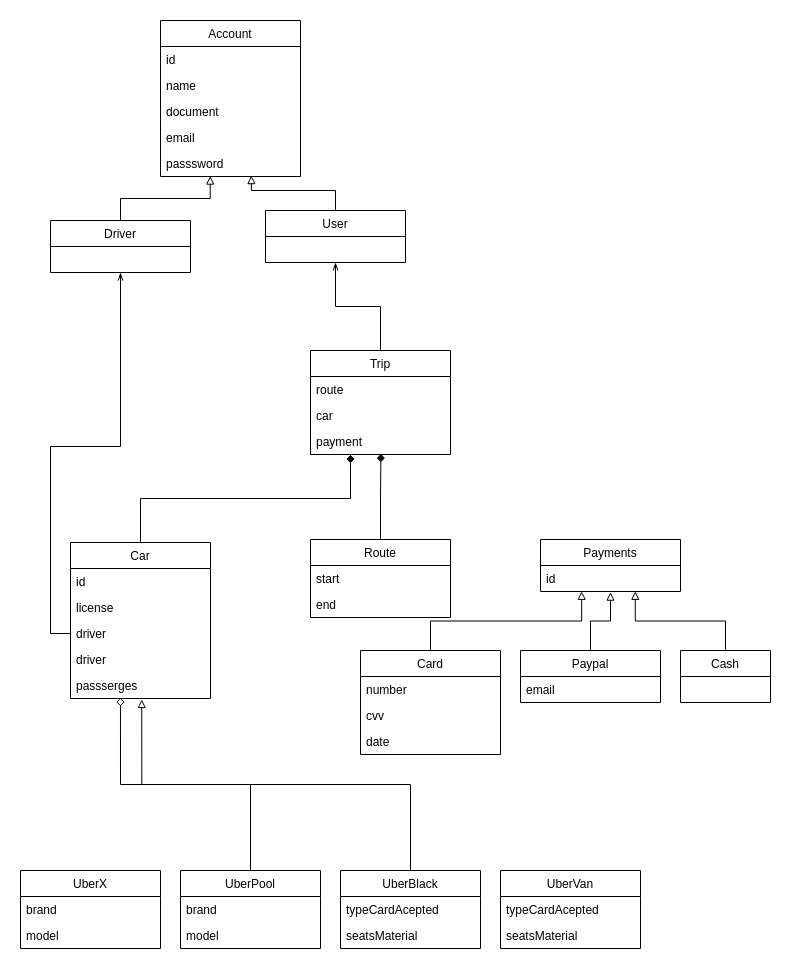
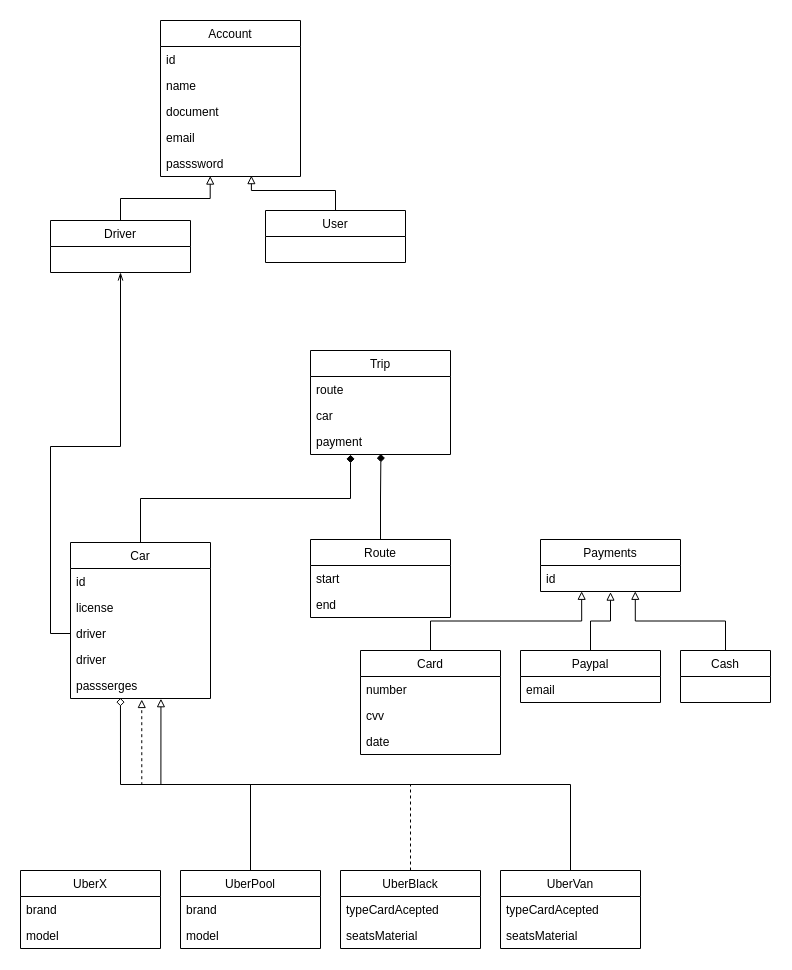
  <mxCell id="0" />
  <mxCell id="1" parent="0" />
  <mxCell id="2" value="Account" style="swimlane;fontStyle=0;childLayout=stackLayout;horizontal=1;startSize=26;horizontalStack=0;resizeParent=1;resizeParentMax=0;resizeLast=0;collapsible=1;marginBottom=0;" vertex="1" parent="1"><mxGeometry x="160" y="20" width="140" height="156" as="geometry" /></mxCell>
  <mxCell id="3" value="id" style="text;strokeColor=none;fillColor=none;align=left;verticalAlign=top;spacingLeft=4;spacingRight=4;overflow=hidden;rotatable=0;points=[[0,0.5],[1,0.5]];portConstraint=eastwest;" vertex="1" parent="2"><mxGeometry y="26" width="140" height="26" as="geometry" /></mxCell>
  <mxCell id="4" value="name" style="text;strokeColor=none;fillColor=none;align=left;verticalAlign=top;spacingLeft=4;spacingRight=4;overflow=hidden;rotatable=0;points=[[0,0.5],[1,0.5]];portConstraint=eastwest;" vertex="1" parent="2"><mxGeometry y="52" width="140" height="26" as="geometry" /></mxCell>
  <mxCell id="5" value="document" style="text;strokeColor=none;fillColor=none;align=left;verticalAlign=top;spacingLeft=4;spacingRight=4;overflow=hidden;rotatable=0;points=[[0,0.5],[1,0.5]];portConstraint=eastwest;" vertex="1" parent="2"><mxGeometry y="78" width="140" height="26" as="geometry" /></mxCell>
  <mxCell id="6" value="email" style="text;strokeColor=none;fillColor=none;align=left;verticalAlign=top;spacingLeft=4;spacingRight=4;overflow=hidden;rotatable=0;points=[[0,0.5],[1,0.5]];portConstraint=eastwest;" vertex="1" parent="2"><mxGeometry y="104" width="140" height="26" as="geometry" /></mxCell>
  <mxCell id="7" value="passsword" style="text;strokeColor=none;fillColor=none;align=left;verticalAlign=top;spacingLeft=4;spacingRight=4;overflow=hidden;rotatable=0;points=[[0,0.5],[1,0.5]];portConstraint=eastwest;" vertex="1" parent="2"><mxGeometry y="130" width="140" height="26" as="geometry" /></mxCell>
  <mxCell id="8" style="edgeStyle=orthogonalEdgeStyle;rounded=0;orthogonalLoop=1;jettySize=auto;html=1;entryX=0.355;entryY=0.984;entryDx=0;entryDy=0;entryPerimeter=0;endArrow=block;endFill=0;" edge="1" parent="1" source="9" target="7"><mxGeometry relative="1" as="geometry" /></mxCell>
  <mxCell id="9" value="Driver" style="swimlane;fontStyle=0;childLayout=stackLayout;horizontal=1;startSize=26;horizontalStack=0;resizeParent=1;resizeParentMax=0;resizeLast=0;collapsible=1;marginBottom=0;" vertex="1" parent="1"><mxGeometry x="50" y="220" width="140" height="52" as="geometry" /></mxCell>
  <mxCell id="10" style="edgeStyle=orthogonalEdgeStyle;rounded=0;orthogonalLoop=1;jettySize=auto;html=1;entryX=0.649;entryY=0.966;entryDx=0;entryDy=0;entryPerimeter=0;endArrow=block;endFill=0;" edge="1" parent="1" source="11" target="7"><mxGeometry relative="1" as="geometry" /></mxCell>
  <mxCell id="11" value="User" style="swimlane;fontStyle=0;childLayout=stackLayout;horizontal=1;startSize=26;horizontalStack=0;resizeParent=1;resizeParentMax=0;resizeLast=0;collapsible=1;marginBottom=0;" vertex="1" parent="1"><mxGeometry x="265" y="210" width="140" height="52" as="geometry" /></mxCell>
  <mxCell id="12" value="Payments" style="swimlane;fontStyle=0;childLayout=stackLayout;horizontal=1;startSize=26;fillColor=none;horizontalStack=0;resizeParent=1;resizeParentMax=0;resizeLast=0;collapsible=1;marginBottom=0;" vertex="1" parent="1"><mxGeometry x="540" y="539" width="140" height="52" as="geometry" /></mxCell>
  <mxCell id="13" value="id" style="text;strokeColor=none;fillColor=none;align=left;verticalAlign=top;spacingLeft=4;spacingRight=4;overflow=hidden;rotatable=0;points=[[0,0.5],[1,0.5]];portConstraint=eastwest;" vertex="1" parent="12"><mxGeometry y="26" width="140" height="26" as="geometry" /></mxCell>
  <mxCell id="14" style="edgeStyle=orthogonalEdgeStyle;rounded=0;orthogonalLoop=1;jettySize=auto;html=1;entryX=0.294;entryY=0.992;entryDx=0;entryDy=0;entryPerimeter=0;endArrow=block;endFill=0;" edge="1" parent="1" source="15" target="13"><mxGeometry relative="1" as="geometry" /></mxCell>
  <mxCell id="15" value="Card" style="swimlane;fontStyle=0;childLayout=stackLayout;horizontal=1;startSize=26;fillColor=none;horizontalStack=0;resizeParent=1;resizeParentMax=0;resizeLast=0;collapsible=1;marginBottom=0;" vertex="1" parent="1"><mxGeometry x="360" y="650" width="140" height="104" as="geometry" /></mxCell>
  <mxCell id="16" value="number" style="text;strokeColor=none;fillColor=none;align=left;verticalAlign=top;spacingLeft=4;spacingRight=4;overflow=hidden;rotatable=0;points=[[0,0.5],[1,0.5]];portConstraint=eastwest;" vertex="1" parent="15"><mxGeometry y="26" width="140" height="26" as="geometry" /></mxCell>
  <mxCell id="17" value="cvv" style="text;strokeColor=none;fillColor=none;align=left;verticalAlign=top;spacingLeft=4;spacingRight=4;overflow=hidden;rotatable=0;points=[[0,0.5],[1,0.5]];portConstraint=eastwest;" vertex="1" parent="15"><mxGeometry y="52" width="140" height="26" as="geometry" /></mxCell>
  <mxCell id="18" value="date" style="text;strokeColor=none;fillColor=none;align=left;verticalAlign=top;spacingLeft=4;spacingRight=4;overflow=hidden;rotatable=0;points=[[0,0.5],[1,0.5]];portConstraint=eastwest;" vertex="1" parent="15"><mxGeometry y="78" width="140" height="26" as="geometry" /></mxCell>
  <mxCell id="19" style="edgeStyle=orthogonalEdgeStyle;rounded=0;orthogonalLoop=1;jettySize=auto;html=1;entryX=0.5;entryY=1.023;entryDx=0;entryDy=0;entryPerimeter=0;endArrow=block;endFill=0;" edge="1" parent="1" source="20" target="13"><mxGeometry relative="1" as="geometry" /></mxCell>
  <mxCell id="20" value="Paypal" style="swimlane;fontStyle=0;childLayout=stackLayout;horizontal=1;startSize=26;fillColor=none;horizontalStack=0;resizeParent=1;resizeParentMax=0;resizeLast=0;collapsible=1;marginBottom=0;" vertex="1" parent="1"><mxGeometry x="520" y="650" width="140" height="52" as="geometry" /></mxCell>
  <mxCell id="21" value="email" style="text;strokeColor=none;fillColor=none;align=left;verticalAlign=top;spacingLeft=4;spacingRight=4;overflow=hidden;rotatable=0;points=[[0,0.5],[1,0.5]];portConstraint=eastwest;" vertex="1" parent="20"><mxGeometry y="26" width="140" height="26" as="geometry" /></mxCell>
  <mxCell id="22" style="edgeStyle=orthogonalEdgeStyle;rounded=0;orthogonalLoop=1;jettySize=auto;html=1;entryX=0.677;entryY=0.992;entryDx=0;entryDy=0;entryPerimeter=0;endArrow=block;endFill=0;" edge="1" parent="1" source="23" target="13"><mxGeometry relative="1" as="geometry" /></mxCell>
  <mxCell id="23" value="Cash" style="swimlane;fontStyle=0;childLayout=stackLayout;horizontal=1;startSize=26;fillColor=none;horizontalStack=0;resizeParent=1;resizeParentMax=0;resizeLast=0;collapsible=1;marginBottom=0;" vertex="1" parent="1"><mxGeometry x="680" y="650" width="90" height="52" as="geometry" /></mxCell>
  <mxCell id="24" style="edgeStyle=orthogonalEdgeStyle;rounded=0;orthogonalLoop=1;jettySize=auto;html=1;entryX=0.286;entryY=1.008;entryDx=0;entryDy=0;entryPerimeter=0;endArrow=diamond;endFill=1;" edge="1" parent="1" source="25" target="54"><mxGeometry relative="1" as="geometry" /></mxCell>
  <mxCell id="25" value="Car" style="swimlane;fontStyle=0;childLayout=stackLayout;horizontal=1;startSize=26;fillColor=none;horizontalStack=0;resizeParent=1;resizeParentMax=0;resizeLast=0;collapsible=1;marginBottom=0;" vertex="1" parent="1"><mxGeometry x="70" y="542" width="140" height="156" as="geometry" /></mxCell>
  <mxCell id="26" value="id" style="text;strokeColor=none;fillColor=none;align=left;verticalAlign=top;spacingLeft=4;spacingRight=4;overflow=hidden;rotatable=0;points=[[0,0.5],[1,0.5]];portConstraint=eastwest;" vertex="1" parent="25"><mxGeometry y="26" width="140" height="26" as="geometry" /></mxCell>
  <mxCell id="27" value="license" style="text;strokeColor=none;fillColor=none;align=left;verticalAlign=top;spacingLeft=4;spacingRight=4;overflow=hidden;rotatable=0;points=[[0,0.5],[1,0.5]];portConstraint=eastwest;" vertex="1" parent="25"><mxGeometry y="52" width="140" height="26" as="geometry" /></mxCell>
  <mxCell id="28" value="driver" style="text;strokeColor=none;fillColor=none;align=left;verticalAlign=top;spacingLeft=4;spacingRight=4;overflow=hidden;rotatable=0;points=[[0,0.5],[1,0.5]];portConstraint=eastwest;" vertex="1" parent="25"><mxGeometry y="78" width="140" height="26" as="geometry" /></mxCell>
  <mxCell id="29" value="driver" style="text;strokeColor=none;fillColor=none;align=left;verticalAlign=top;spacingLeft=4;spacingRight=4;overflow=hidden;rotatable=0;points=[[0,0.5],[1,0.5]];portConstraint=eastwest;" vertex="1" parent="25"><mxGeometry y="104" width="140" height="26" as="geometry" /></mxCell>
  <mxCell id="30" value="passserges" style="text;strokeColor=none;fillColor=none;align=left;verticalAlign=top;spacingLeft=4;spacingRight=4;overflow=hidden;rotatable=0;points=[[0,0.5],[1,0.5]];portConstraint=eastwest;" vertex="1" parent="25"><mxGeometry y="130" width="140" height="26" as="geometry" /></mxCell>
  <mxCell id="31" value="UberX" style="swimlane;fontStyle=0;childLayout=stackLayout;horizontal=1;startSize=26;fillColor=none;horizontalStack=0;resizeParent=1;resizeParentMax=0;resizeLast=0;collapsible=1;marginBottom=0;" vertex="1" parent="1"><mxGeometry x="20" y="870" width="140" height="78" as="geometry" /></mxCell>
  <mxCell id="32" value="brand" style="text;strokeColor=none;fillColor=none;align=left;verticalAlign=top;spacingLeft=4;spacingRight=4;overflow=hidden;rotatable=0;points=[[0,0.5],[1,0.5]];portConstraint=eastwest;" vertex="1" parent="31"><mxGeometry y="26" width="140" height="26" as="geometry" /></mxCell>
  <mxCell id="33" value="model" style="text;strokeColor=none;fillColor=none;align=left;verticalAlign=top;spacingLeft=4;spacingRight=4;overflow=hidden;rotatable=0;points=[[0,0.5],[1,0.5]];portConstraint=eastwest;" vertex="1" parent="31"><mxGeometry y="52" width="140" height="26" as="geometry" /></mxCell>
  <mxCell id="34" style="edgeStyle=orthogonalEdgeStyle;rounded=0;orthogonalLoop=1;jettySize=auto;html=1;entryX=0.357;entryY=0.977;entryDx=0;entryDy=0;entryPerimeter=0;endArrow=diamond;endFill=0;" edge="1" parent="1" source="35" target="30"><mxGeometry relative="1" as="geometry" /></mxCell>
  <mxCell id="35" value="UberPool" style="swimlane;fontStyle=0;childLayout=stackLayout;horizontal=1;startSize=26;fillColor=none;horizontalStack=0;resizeParent=1;resizeParentMax=0;resizeLast=0;collapsible=1;marginBottom=0;" vertex="1" parent="1"><mxGeometry x="180" y="870" width="140" height="78" as="geometry" /></mxCell>
  <mxCell id="36" value="brand" style="text;strokeColor=none;fillColor=none;align=left;verticalAlign=top;spacingLeft=4;spacingRight=4;overflow=hidden;rotatable=0;points=[[0,0.5],[1,0.5]];portConstraint=eastwest;" vertex="1" parent="35"><mxGeometry y="26" width="140" height="26" as="geometry" /></mxCell>
  <mxCell id="37" value="model" style="text;strokeColor=none;fillColor=none;align=left;verticalAlign=top;spacingLeft=4;spacingRight=4;overflow=hidden;rotatable=0;points=[[0,0.5],[1,0.5]];portConstraint=eastwest;" vertex="1" parent="35"><mxGeometry y="52" width="140" height="26" as="geometry" /></mxCell>
- <mxCell id="38" style="edgeStyle=orthogonalEdgeStyle;rounded=0;orthogonalLoop=1;jettySize=auto;html=1;entryX=0.509;entryY=1.038;entryDx=0;entryDy=0;entryPerimeter=0;endArrow=block;endFill=0;" edge="1" parent="1" source="39" target="30"><mxGeometry relative="1" as="geometry" /></mxCell>
+ <mxCell id="38" style="edgeStyle=orthogonalEdgeStyle;rounded=0;orthogonalLoop=1;jettySize=auto;html=1;entryX=0.509;entryY=1.038;entryDx=0;entryDy=0;entryPerimeter=0;endArrow=block;endFill=0;dashed=1;" edge="1" parent="1" source="39" target="30"><mxGeometry relative="1" as="geometry" /></mxCell>
  <mxCell id="39" value="UberBlack" style="swimlane;fontStyle=0;childLayout=stackLayout;horizontal=1;startSize=26;fillColor=none;horizontalStack=0;resizeParent=1;resizeParentMax=0;resizeLast=0;collapsible=1;marginBottom=0;" vertex="1" parent="1"><mxGeometry x="340" y="870" width="140" height="78" as="geometry" /></mxCell>
  <mxCell id="40" value="typeCardAcepted" style="text;strokeColor=none;fillColor=none;align=left;verticalAlign=top;spacingLeft=4;spacingRight=4;overflow=hidden;rotatable=0;points=[[0,0.5],[1,0.5]];portConstraint=eastwest;" vertex="1" parent="39"><mxGeometry y="26" width="140" height="26" as="geometry" /></mxCell>
  <mxCell id="41" value="seatsMaterial" style="text;strokeColor=none;fillColor=none;align=left;verticalAlign=top;spacingLeft=4;spacingRight=4;overflow=hidden;rotatable=0;points=[[0,0.5],[1,0.5]];portConstraint=eastwest;" vertex="1" parent="39"><mxGeometry y="52" width="140" height="26" as="geometry" /></mxCell>
+ <mxCell id="42" style="edgeStyle=orthogonalEdgeStyle;rounded=0;orthogonalLoop=1;jettySize=auto;html=1;entryX=0.646;entryY=1.008;entryDx=0;entryDy=0;entryPerimeter=0;endArrow=block;endFill=0;" edge="1" parent="1" source="43" target="30"><mxGeometry relative="1" as="geometry" /></mxCell>
  <mxCell id="43" value="UberVan" style="swimlane;fontStyle=0;childLayout=stackLayout;horizontal=1;startSize=26;fillColor=none;horizontalStack=0;resizeParent=1;resizeParentMax=0;resizeLast=0;collapsible=1;marginBottom=0;" vertex="1" parent="1"><mxGeometry x="500" y="870" width="140" height="78" as="geometry" /></mxCell>
  <mxCell id="44" value="typeCardAcepted" style="text;strokeColor=none;fillColor=none;align=left;verticalAlign=top;spacingLeft=4;spacingRight=4;overflow=hidden;rotatable=0;points=[[0,0.5],[1,0.5]];portConstraint=eastwest;" vertex="1" parent="43"><mxGeometry y="26" width="140" height="26" as="geometry" /></mxCell>
  <mxCell id="45" value="seatsMaterial" style="text;strokeColor=none;fillColor=none;align=left;verticalAlign=top;spacingLeft=4;spacingRight=4;overflow=hidden;rotatable=0;points=[[0,0.5],[1,0.5]];portConstraint=eastwest;" vertex="1" parent="43"><mxGeometry y="52" width="140" height="26" as="geometry" /></mxCell>
  <mxCell id="46" style="edgeStyle=orthogonalEdgeStyle;rounded=0;orthogonalLoop=1;jettySize=auto;html=1;entryX=0.503;entryY=0.977;entryDx=0;entryDy=0;entryPerimeter=0;endArrow=diamond;endFill=1;" edge="1" parent="1" source="47" target="54"><mxGeometry relative="1" as="geometry" /></mxCell>
  <mxCell id="47" value="Route" style="swimlane;fontStyle=0;childLayout=stackLayout;horizontal=1;startSize=26;fillColor=none;horizontalStack=0;resizeParent=1;resizeParentMax=0;resizeLast=0;collapsible=1;marginBottom=0;" vertex="1" parent="1"><mxGeometry x="310" y="539" width="140" height="78" as="geometry" /></mxCell>
  <mxCell id="48" value="start" style="text;strokeColor=none;fillColor=none;align=left;verticalAlign=top;spacingLeft=4;spacingRight=4;overflow=hidden;rotatable=0;points=[[0,0.5],[1,0.5]];portConstraint=eastwest;" vertex="1" parent="47"><mxGeometry y="26" width="140" height="26" as="geometry" /></mxCell>
  <mxCell id="49" value="end" style="text;strokeColor=none;fillColor=none;align=left;verticalAlign=top;spacingLeft=4;spacingRight=4;overflow=hidden;rotatable=0;points=[[0,0.5],[1,0.5]];portConstraint=eastwest;" vertex="1" parent="47"><mxGeometry y="52" width="140" height="26" as="geometry" /></mxCell>
- <mxCell id="50" style="edgeStyle=orthogonalEdgeStyle;rounded=0;orthogonalLoop=1;jettySize=auto;html=1;entryX=0.5;entryY=1;entryDx=0;entryDy=0;endArrow=openThin;endFill=0;" edge="1" parent="1" source="51" target="11"><mxGeometry relative="1" as="geometry" /></mxCell>
  <mxCell id="51" value="Trip" style="swimlane;fontStyle=0;childLayout=stackLayout;horizontal=1;startSize=26;fillColor=none;horizontalStack=0;resizeParent=1;resizeParentMax=0;resizeLast=0;collapsible=1;marginBottom=0;" vertex="1" parent="1"><mxGeometry x="310" y="350" width="140" height="104" as="geometry" /></mxCell>
  <mxCell id="52" value="route" style="text;strokeColor=none;fillColor=none;align=left;verticalAlign=top;spacingLeft=4;spacingRight=4;overflow=hidden;rotatable=0;points=[[0,0.5],[1,0.5]];portConstraint=eastwest;" vertex="1" parent="51"><mxGeometry y="26" width="140" height="26" as="geometry" /></mxCell>
  <mxCell id="53" value="car" style="text;strokeColor=none;fillColor=none;align=left;verticalAlign=top;spacingLeft=4;spacingRight=4;overflow=hidden;rotatable=0;points=[[0,0.5],[1,0.5]];portConstraint=eastwest;" vertex="1" parent="51"><mxGeometry y="52" width="140" height="26" as="geometry" /></mxCell>
  <mxCell id="54" value="payment" style="text;strokeColor=none;fillColor=none;align=left;verticalAlign=top;spacingLeft=4;spacingRight=4;overflow=hidden;rotatable=0;points=[[0,0.5],[1,0.5]];portConstraint=eastwest;" vertex="1" parent="51"><mxGeometry y="78" width="140" height="26" as="geometry" /></mxCell>
  <mxCell id="55" style="edgeStyle=orthogonalEdgeStyle;rounded=0;orthogonalLoop=1;jettySize=auto;html=1;entryX=0.5;entryY=1;entryDx=0;entryDy=0;endArrow=openThin;endFill=0;" edge="1" parent="1" source="28" target="9"><mxGeometry relative="1" as="geometry" /></mxCell>
